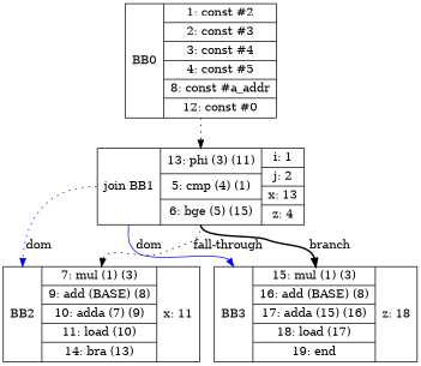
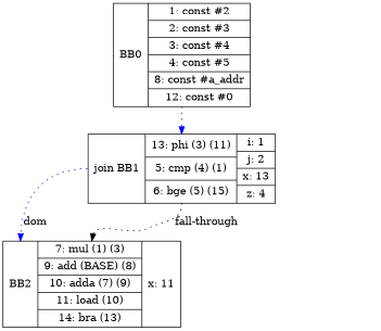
  digraph {
    node [shape=record]
    edge [headport=n style=dotted tailport=s]
    n1 [label="<b>BB0 | {1: const #2|2: const #3|3: const #4|4: const #5|8: const #a_addr|12: const #0}"]
    n2 [label="<b>join BB1 | {13: phi (3) (11)|5: cmp (4) (1)|6: bge (5) (15)}| {i: 1 | j: 2 | x: 13 | z: 4}"]
    n3 [label="<b>BB2 | {7: mul (1) (3)|9: add (BASE) (8)|10: adda (7) (9)|11: load (10)|14: bra (13)}| {x: 11}"]
-   n4 [label="<b>BB3 | {15: mul (1) (3)|16: add (BASE) (8)|17: adda (15) (16)|18: load (17)|19: end}| {z: 18}"]
-   n1 -> n2
+   n1 -> n2 [color=blue]
    n2 -> n3 [label="fall-through"]
    n2 -> n3 [color=blue headport=b label=dom tailport=b]
-   n2 -> n4 [label=branch style=bold]
-   n2 -> n4 [color=blue headport=b label=dom style=solid tailport=b]
  }
